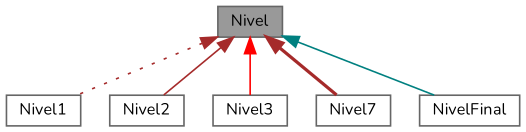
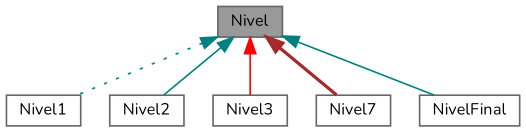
  digraph {
    fontname=Nunito
    node [color=gray40 fillcolor=white fontname=Nunito fontsize=10 shape=box style=filled]
    edge [color=brown dir=back fontname=Nunito fontsize=10 labelfontname=Helvetica labelfontsize=10 style=solid]
    n1 [fillcolor=grey60 fontcolor=black height=0.2 label=Nivel width=0.4]
    n2 [height=0.2 label=Nivel1 width=0.4]
    n3 [height=0.2 label=Nivel2 width=0.4]
    n4 [height=0.2 label=Nivel3 width=0.4]
    n5 [height=0.2 label=Nivel7 width=0.4]
    n6 [height=0.2 label=NivelFinal width=0.4]
-   n1 -> n2 [style=dotted]
-   n1 -> n3
+   n1 -> n2 [color=teal style=dotted]
+   n1 -> n3 [color=teal]
    n1 -> n4 [color=red]
    n1 -> n5 [style=bold]
    n1 -> n6 [color=teal]
  }
